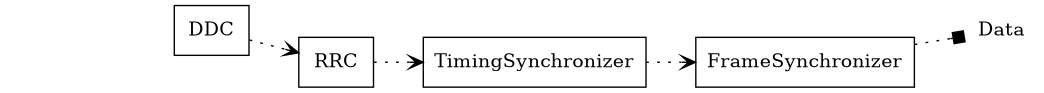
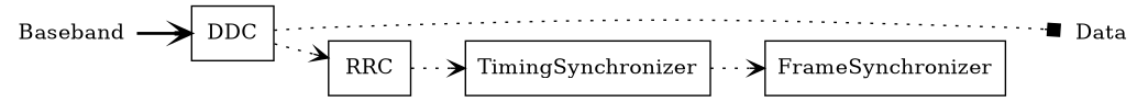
  digraph {
    rankdir=LR
    node [shape=box]
    edge [arrowhead=vee style=dotted]
    Data [shape=plaintext]
+   Baseband [shape=plaintext]
    DDC
    RRC
    TimingSynchronizer
    FrameSynchronizer
+   Baseband -> DDC [style=bold]
    DDC -> RRC
    RRC -> TimingSynchronizer
    TimingSynchronizer -> FrameSynchronizer
-   FrameSynchronizer -> Data [arrowhead=box]
+   DDC -> Data [arrowhead=box]
  }
